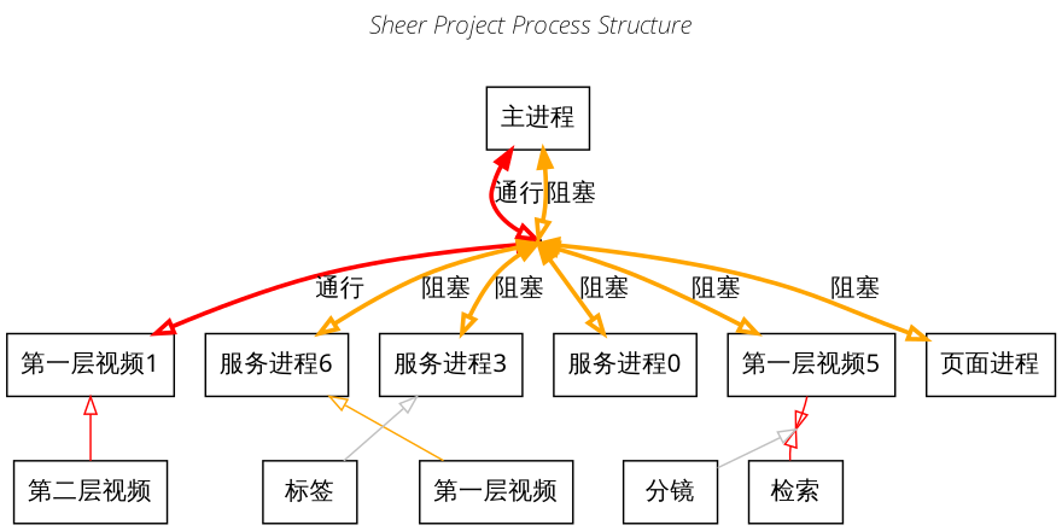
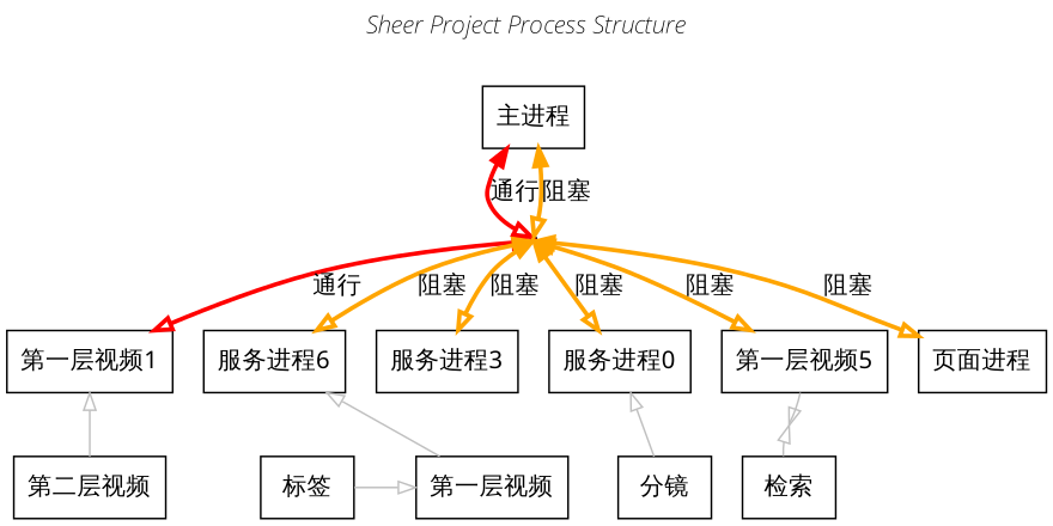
  digraph {
    compound=true
    concentrate=true
    fontname="Source Code Variable ExtraLight Italic"
    label="Sheer Project Process Structure"
    labelloc=t
    node [color=black fontname="优设好身体" ordering=out shape=box]
    edge [arrowhead=empty color=orange dir=both fontname="优设好身体" penwidth=2.5]
    "主进程"
    n2 [label="第一层视频1"]
    n3 [label="服务进程6"]
    "服务进程3"
    n5 [label="服务进程0"]
    n6 [label="第一层视频5"]
    "第二层视频"
    "第一层视频"
    "检索"
    "标签"
    "分镜"
    n12 [label="ipc:message" shape=point]
    "页面进程"
    subgraph sub_1 {
      rank=min
      "主进程"
    }
    subgraph sub_2 {
      rank=same
      n2
      n3
      "服务进程3"
      n5
      n6
    }
    subgraph sub_3 {
      rank=max
      "第二层视频"
      "第一层视频"
      "检索"
      "标签"
      "分镜"
    }
    "主进程" -> n12 [color=red label="通行"]
    "主进程" -> n12 [label="阻塞"]
-   "第二层视频" -> n2 [color=red dir="" penwidth=""]
-   "第一层视频" -> n3 [dir="" penwidth=""]
-   "检索" -> n6 [color=red dir="" penwidth=""]
-   "标签" -> "服务进程3" [color=gray dir="" penwidth=""]
-   "分镜" -> n6 [color=gray dir="" penwidth=""]
+   "第二层视频" -> n2 [color=gray dir="" penwidth=""]
+   "第一层视频" -> n3 [color=gray dir="" penwidth=""]
+   "检索" -> n6 [color=gray dir="" penwidth=""]
+   "标签" -> "第一层视频" [color=gray dir="" penwidth=""]
+   "分镜" -> n5 [color=gray dir="" penwidth=""]
    n12 -> n2 [color=red label="通行"]
    n12 -> n3 [label="阻塞"]
    n12 -> "服务进程3" [label="阻塞"]
    n12 -> n5 [label="阻塞"]
    n12 -> n6 [label="阻塞"]
    n12 -> "页面进程" [label="阻塞"]
  }
